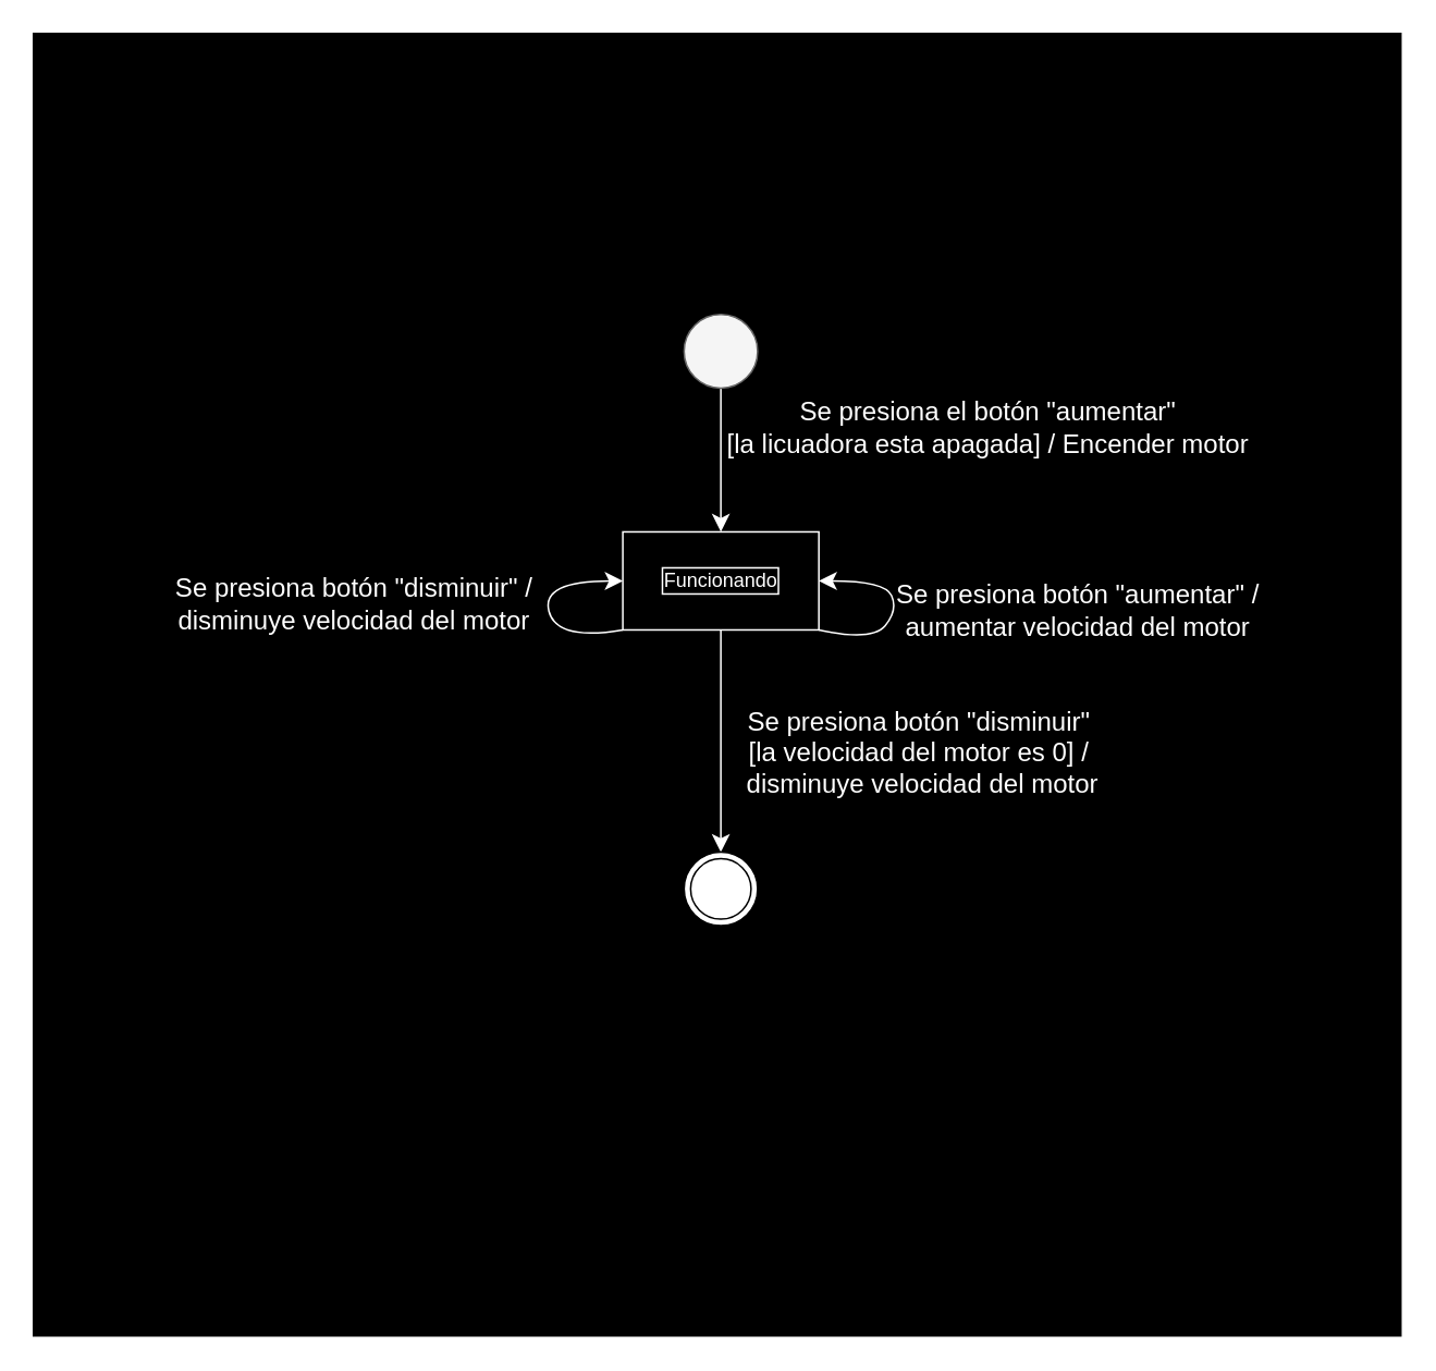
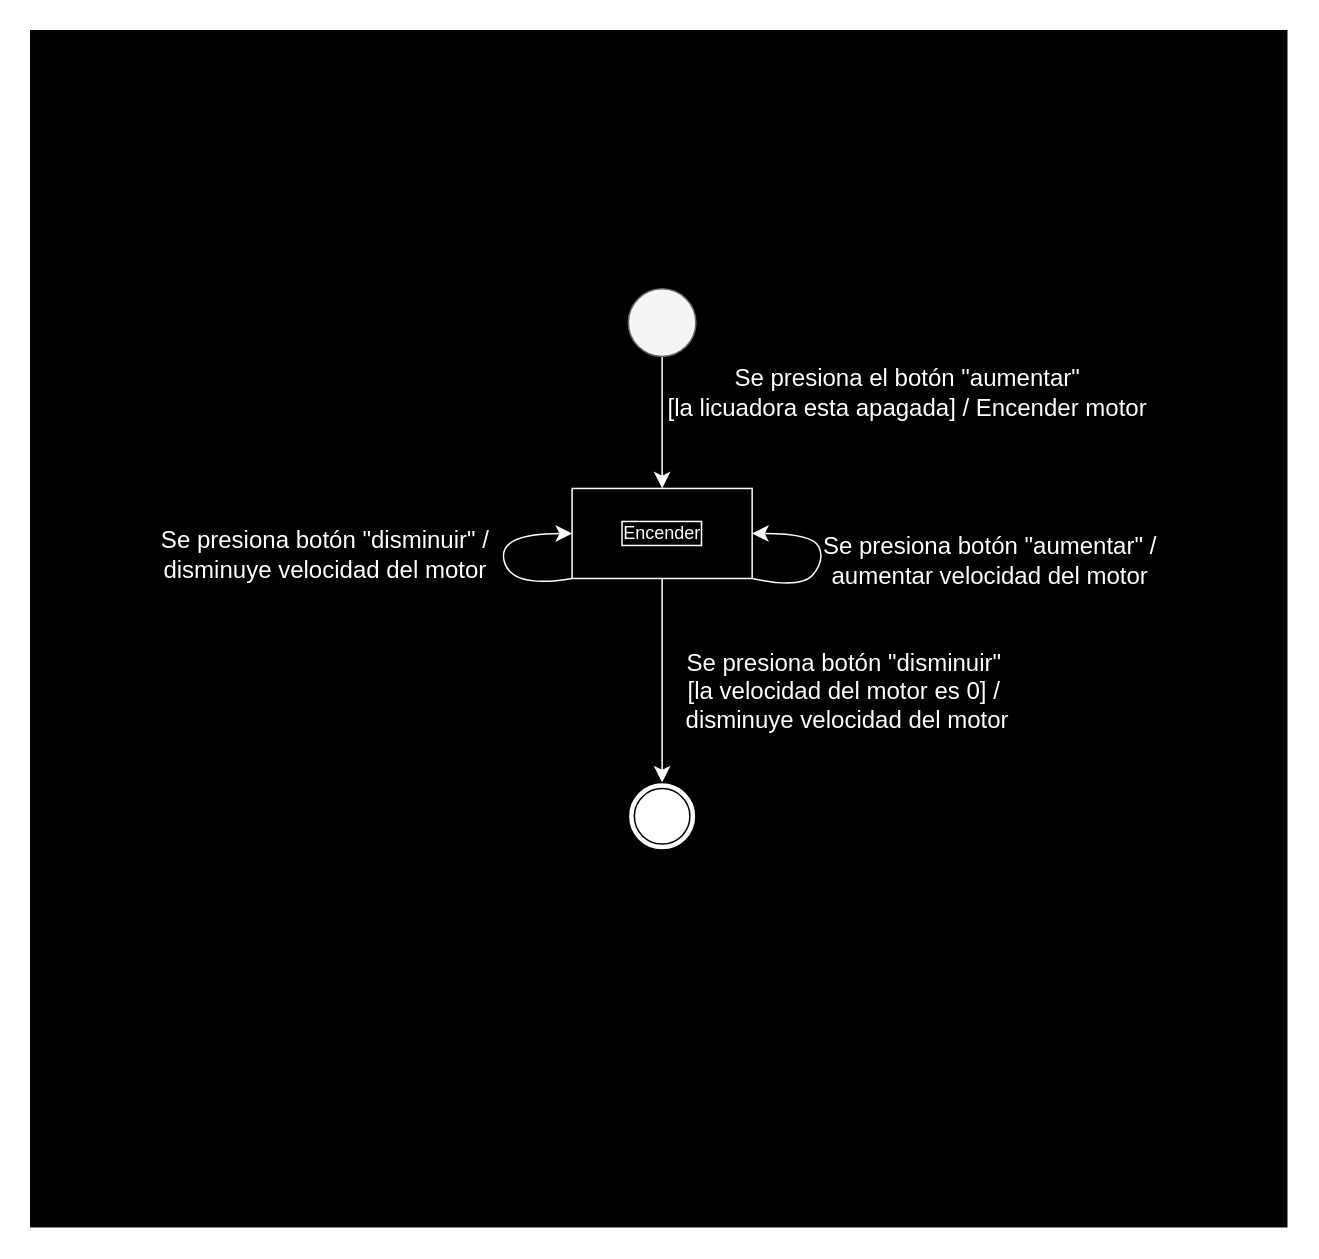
  <mxCell id="0" />
  <mxCell id="1" parent="0" />
  <mxCell id="2" value="" style="rounded=0;whiteSpace=wrap;html=1;fillStyle=solid;fillColor=#000000;" vertex="1" parent="1"><mxGeometry x="20" y="20" width="837" height="797" as="geometry" /></mxCell>
  <mxCell id="3" value="" style="edgeStyle=none;curved=1;rounded=0;orthogonalLoop=1;jettySize=auto;html=1;fontSize=12;startSize=8;endSize=8;strokeColor=#FFFFFF;" edge="1" parent="1" source="4" target="6"><mxGeometry relative="1" as="geometry" /></mxCell>
  <mxCell id="4" value="" style="ellipse;whiteSpace=wrap;html=1;fillColor=#f5f5f5;fontColor=#333333;strokeColor=#666666;" vertex="1" parent="1"><mxGeometry x="418.25" y="192" width="45" height="45" as="geometry" /></mxCell>
  <mxCell id="5" value="" style="edgeStyle=none;curved=1;rounded=0;orthogonalLoop=1;jettySize=auto;html=1;fontSize=12;startSize=8;endSize=8;strokeColor=#FFFFFF;" edge="1" parent="1" source="6" target="12"><mxGeometry relative="1" as="geometry" /></mxCell>
- <mxCell id="6" value="Funcionando" style="rounded=0;whiteSpace=wrap;html=1;fontColor=#FFFFFF;labelBorderColor=#FFFFFF;strokeColor=#FFFFFF;fillColor=#000000;" vertex="1" parent="1"><mxGeometry x="380.75" y="325" width="120" height="60" as="geometry" /></mxCell>
+ <mxCell id="6" value="Encender" style="rounded=0;whiteSpace=wrap;html=1;fontColor=#FFFFFF;labelBorderColor=#FFFFFF;strokeColor=#FFFFFF;fillColor=#000000;" vertex="1" parent="1"><mxGeometry x="380.75" y="325" width="120" height="60" as="geometry" /></mxCell>
  <mxCell id="7" value="Se presiona el botón &quot;aumentar&quot;&lt;div&gt;[la licuadora esta apagada] / Encender motor&lt;/div&gt;" style="text;html=1;align=center;verticalAlign=middle;resizable=0;points=[];autosize=1;strokeColor=none;fillColor=none;fontSize=16;fontColor=#FFFFFF;" vertex="1" parent="1"><mxGeometry x="435.75" y="235.5" width="337" height="50" as="geometry" /></mxCell>
  <mxCell id="8" value="" style="curved=1;endArrow=classic;html=1;rounded=0;fontSize=12;startSize=8;endSize=8;exitX=1;exitY=1;exitDx=0;exitDy=0;entryX=1;entryY=0.5;entryDx=0;entryDy=0;labelBorderColor=#FFFFFF;strokeColor=#FFFFFF;" edge="1" parent="1" source="6" target="6"><mxGeometry width="50" height="50" relative="1" as="geometry"><mxPoint x="485.25" y="480" as="sourcePoint" /><mxPoint x="535.25" y="430" as="targetPoint" /><Array as="points"><mxPoint x="533.25" y="392" /><mxPoint x="549.25" y="373" /><mxPoint x="541.25" y="355" /></Array></mxGeometry></mxCell>
  <mxCell id="9" value="Se presiona botón &quot;aumentar&quot; /&lt;div&gt;aumentar velocidad del motor&lt;/div&gt;" style="text;html=1;align=center;verticalAlign=middle;resizable=0;points=[];autosize=1;strokeColor=none;fillColor=none;fontSize=16;fontColor=#FFFFFF;" vertex="1" parent="1"><mxGeometry x="538.75" y="348" width="240" height="50" as="geometry" /></mxCell>
  <mxCell id="10" value="" style="curved=1;endArrow=classic;html=1;rounded=0;fontSize=12;startSize=8;endSize=8;exitX=0;exitY=1;exitDx=0;exitDy=0;strokeColor=#FFFFFF;" edge="1" parent="1" source="6"><mxGeometry width="50" height="50" relative="1" as="geometry"><mxPoint x="330.75" y="405" as="sourcePoint" /><mxPoint x="380.75" y="355" as="targetPoint" /><Array as="points"><mxPoint x="340.25" y="392" /><mxPoint x="330.75" y="355" /></Array></mxGeometry></mxCell>
  <mxCell id="11" value="Se presiona botón &quot;disminuir&quot; /&lt;div&gt;disminuye velocidad del motor&lt;/div&gt;" style="text;html=1;align=center;verticalAlign=middle;resizable=0;points=[];autosize=1;strokeColor=none;fillColor=none;fontSize=16;fontColor=#FFFFFF;" vertex="1" parent="1"><mxGeometry x="97.25" y="344" width="237" height="50" as="geometry" /></mxCell>
  <mxCell id="12" value="" style="ellipse;shape=doubleEllipse;html=1;dashed=0;whiteSpace=wrap;aspect=fixed;" vertex="1" parent="1"><mxGeometry x="418.25" y="521" width="45" height="45" as="geometry" /></mxCell>
  <mxCell id="13" value="&lt;span style=&quot;color: rgb(255, 255, 255);&quot;&gt;Se presiona botón &quot;disminuir&quot;&amp;nbsp;&lt;/span&gt;&lt;div&gt;&lt;span style=&quot;color: rgb(255, 255, 255);&quot;&gt;[la velocidad del motor es 0] /&amp;nbsp;&lt;/span&gt;&lt;/div&gt;&lt;div&gt;&lt;span style=&quot;color: rgb(255, 255, 255); background-color: initial;&quot;&gt;disminuye velocidad del motor&lt;/span&gt;&lt;/div&gt;" style="text;html=1;align=center;verticalAlign=middle;resizable=0;points=[];autosize=1;strokeColor=none;fillColor=none;fontSize=16;" vertex="1" parent="1"><mxGeometry x="447" y="425" width="233" height="70" as="geometry" /></mxCell>
